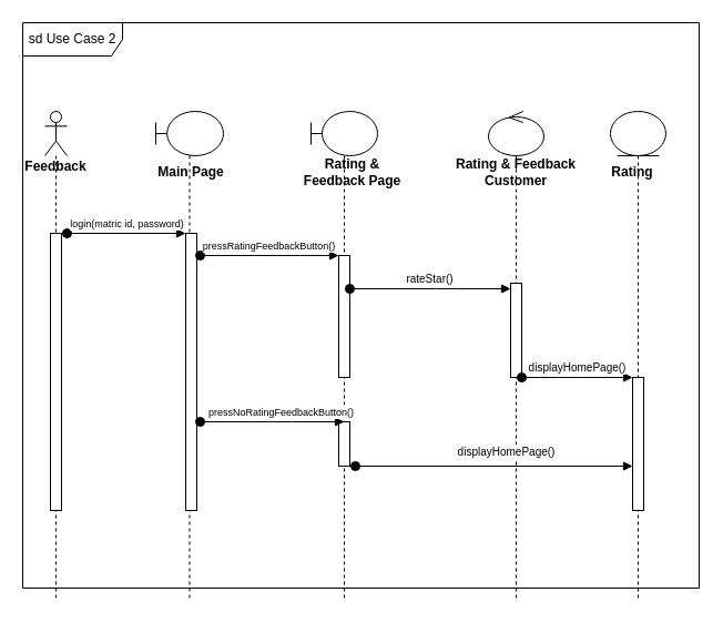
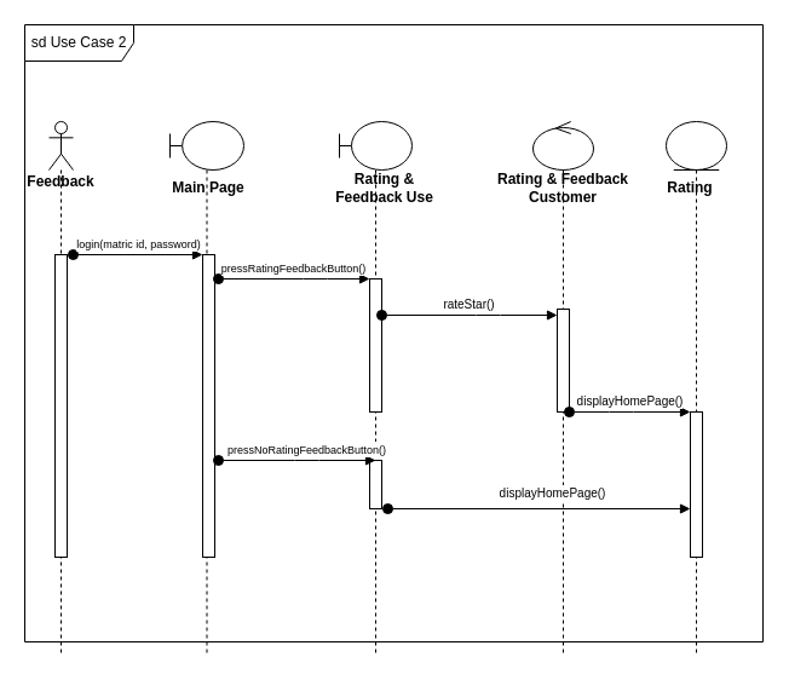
  <mxCell id="0" />
  <mxCell id="1" parent="0" />
  <mxCell id="2" value="sd Use Case 2" style="shape=umlFrame;whiteSpace=wrap;html=1;width=90;height=30;" vertex="1" parent="1"><mxGeometry x="20" y="20" width="610" height="510" as="geometry" /></mxCell>
  <mxCell id="3" value="&lt;b&gt;Feedback&lt;/b&gt;" style="shape=umlLifeline;participant=umlActor;perimeter=lifelinePerimeter;whiteSpace=wrap;html=1;container=1;collapsible=0;recursiveResize=0;verticalAlign=top;spacingTop=36;outlineConnect=0;" vertex="1" parent="1"><mxGeometry x="40" y="100" width="20" height="440" as="geometry" /></mxCell>
  <mxCell id="4" value="" style="html=1;points=[];perimeter=orthogonalPerimeter;" vertex="1" parent="3"><mxGeometry x="5" y="110" width="10" height="250" as="geometry" /></mxCell>
  <mxCell id="5" value="" style="shape=umlLifeline;participant=umlBoundary;perimeter=lifelinePerimeter;whiteSpace=wrap;html=1;container=1;collapsible=0;recursiveResize=0;verticalAlign=top;spacingTop=36;outlineConnect=0;" vertex="1" parent="1"><mxGeometry x="140" y="100" width="61" height="440" as="geometry" /></mxCell>
  <mxCell id="6" value="&lt;b&gt;Main Page&lt;/b&gt;" style="text;html=1;strokeColor=none;fillColor=none;align=center;verticalAlign=middle;whiteSpace=wrap;rounded=0;" vertex="1" parent="5"><mxGeometry x="-11" y="40" width="86" height="30" as="geometry" /></mxCell>
  <mxCell id="7" value="" style="html=1;points=[];perimeter=orthogonalPerimeter;" vertex="1" parent="5"><mxGeometry x="27" y="110" width="10" height="250" as="geometry" /></mxCell>
  <mxCell id="8" value="" style="shape=umlLifeline;participant=umlBoundary;perimeter=lifelinePerimeter;whiteSpace=wrap;html=1;container=1;collapsible=0;recursiveResize=0;verticalAlign=top;spacingTop=36;outlineConnect=0;" vertex="1" parent="1"><mxGeometry x="280" y="100" width="60" height="440" as="geometry" /></mxCell>
- <mxCell id="9" value="&lt;b&gt;Rating &amp;amp; Feedback Page&lt;/b&gt;" style="text;html=1;strokeColor=none;fillColor=none;align=center;verticalAlign=middle;whiteSpace=wrap;rounded=0;" vertex="1" parent="8"><mxGeometry x="-10" y="40" width="95" height="30" as="geometry" /></mxCell>
+ <mxCell id="9" value="&lt;b&gt;Rating &amp;amp; Feedback Use&lt;/b&gt;" style="text;html=1;strokeColor=none;fillColor=none;align=center;verticalAlign=middle;whiteSpace=wrap;rounded=0;" vertex="1" parent="8"><mxGeometry x="-10" y="40" width="95" height="30" as="geometry" /></mxCell>
  <mxCell id="10" value="" style="html=1;points=[];perimeter=orthogonalPerimeter;" vertex="1" parent="8"><mxGeometry x="25" y="130" width="10" height="110" as="geometry" /></mxCell>
  <mxCell id="11" value="" style="html=1;points=[];perimeter=orthogonalPerimeter;" vertex="1" parent="8"><mxGeometry x="25" y="280" width="10" height="40" as="geometry" /></mxCell>
  <mxCell id="12" value="" style="shape=umlLifeline;participant=umlControl;perimeter=lifelinePerimeter;whiteSpace=wrap;html=1;container=1;collapsible=0;recursiveResize=0;verticalAlign=top;spacingTop=36;outlineConnect=0;" vertex="1" parent="1"><mxGeometry x="440" y="100" width="50" height="440" as="geometry" /></mxCell>
  <mxCell id="13" value="" style="html=1;points=[];perimeter=orthogonalPerimeter;" vertex="1" parent="12"><mxGeometry x="20" y="155" width="10" height="85" as="geometry" /></mxCell>
  <mxCell id="14" value="&lt;b&gt;Rating &amp;amp; Feedback Customer&lt;/b&gt;" style="text;html=1;strokeColor=none;fillColor=none;align=center;verticalAlign=middle;whiteSpace=wrap;rounded=0;" vertex="1" parent="1"><mxGeometry x="390" y="140" width="150" height="30" as="geometry" /></mxCell>
  <mxCell id="15" value="&lt;font style=&quot;font-size: 9px;&quot;&gt;login(matric id, password)&lt;/font&gt;" style="html=1;verticalAlign=bottom;startArrow=oval;endArrow=block;startSize=8;exitX=1.5;exitY=0;exitDx=0;exitDy=0;exitPerimeter=0;" edge="1" parent="1" target="7" source="4"><mxGeometry x="0.01" relative="1" as="geometry"><mxPoint x="60" y="200" as="sourcePoint" /><mxPoint as="offset" /></mxGeometry></mxCell>
  <mxCell id="16" value="&lt;font style=&quot;font-size: 9px;&quot;&gt;pressRatingFeedbackButton()&lt;/font&gt;" style="html=1;verticalAlign=bottom;startArrow=oval;endArrow=block;startSize=8;" edge="1" parent="1" target="10"><mxGeometry x="-0.004" relative="1" as="geometry"><mxPoint x="180" y="230" as="sourcePoint" /><mxPoint as="offset" /><Array as="points"><mxPoint x="260" y="230" /></Array></mxGeometry></mxCell>
  <mxCell id="17" value="&lt;div style=&quot;text-align: start;&quot;&gt;&lt;span style=&quot;background-color: initial; font-size: 0px;&quot;&gt;&lt;font face=&quot;monospace&quot; color=&quot;rgba(0, 0, 0, 0)&quot;&gt;us&lt;/font&gt;&lt;/span&gt;&lt;/div&gt;" style="shape=umlLifeline;participant=umlEntity;perimeter=lifelinePerimeter;whiteSpace=wrap;html=1;container=1;collapsible=0;recursiveResize=0;verticalAlign=top;spacingTop=36;outlineConnect=0;" vertex="1" parent="1"><mxGeometry x="550" y="100" width="50" height="440" as="geometry" /></mxCell>
  <mxCell id="18" value="&lt;b&gt;&lt;font style=&quot;font-size: 12px;&quot;&gt;Rating&lt;/font&gt;&lt;/b&gt;" style="text;html=1;strokeColor=none;fillColor=none;align=center;verticalAlign=middle;whiteSpace=wrap;rounded=0;" vertex="1" parent="17"><mxGeometry x="-10" y="40" width="60" height="30" as="geometry" /></mxCell>
  <mxCell id="19" value="" style="html=1;points=[];perimeter=orthogonalPerimeter;fontSize=12;" vertex="1" parent="17"><mxGeometry x="20" y="240" width="10" height="120" as="geometry" /></mxCell>
  <mxCell id="20" value="&lt;font size=&quot;1&quot;&gt;rateStar()&lt;/font&gt;" style="html=1;verticalAlign=bottom;startArrow=oval;endArrow=block;startSize=8;" edge="1" parent="1" source="10"><mxGeometry x="-0.004" relative="1" as="geometry"><mxPoint x="320" y="260" as="sourcePoint" /><mxPoint as="offset" /><mxPoint x="460" y="260" as="targetPoint" /><Array as="points"><mxPoint x="403" y="260" /></Array></mxGeometry></mxCell>
  <mxCell id="21" value="&lt;font size=&quot;1&quot;&gt;displayHomePage()&lt;/font&gt;" style="html=1;verticalAlign=bottom;startArrow=oval;endArrow=block;startSize=8;" edge="1" parent="1"><mxGeometry x="-0.004" relative="1" as="geometry"><mxPoint x="470" y="340" as="sourcePoint" /><mxPoint as="offset" /><mxPoint x="570" y="340" as="targetPoint" /><Array as="points"><mxPoint x="513" y="340" /></Array></mxGeometry></mxCell>
  <mxCell id="22" value="&lt;font style=&quot;font-size: 10px;&quot;&gt;displayHomePage()&lt;/font&gt;" style="html=1;verticalAlign=bottom;startArrow=oval;endArrow=block;startSize=8;" edge="1" parent="1"><mxGeometry x="0.088" y="4" relative="1" as="geometry"><mxPoint x="320" y="420" as="sourcePoint" /><mxPoint as="offset" /><mxPoint x="570" y="420" as="targetPoint" /><Array as="points" /></mxGeometry></mxCell>
  <mxCell id="23" value="&lt;span style=&quot;font-size: 9px;&quot;&gt;pressNoRatingFeedbackButton()&lt;/span&gt;" style="html=1;verticalAlign=bottom;startArrow=oval;endArrow=block;startSize=8;" edge="1" parent="1"><mxGeometry x="0.123" relative="1" as="geometry"><mxPoint x="180" y="380" as="sourcePoint" /><mxPoint as="offset" /><mxPoint x="310" y="380" as="targetPoint" /><Array as="points"><mxPoint x="253" y="380" /></Array></mxGeometry></mxCell>
